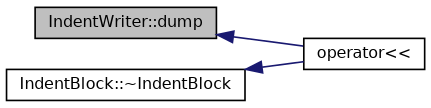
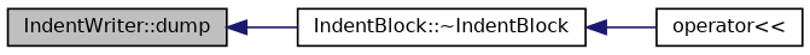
  digraph {
    rankdir=LR
    node [color=black fillcolor=white fontname=Helvetica fontsize=10 shape=record style=filled]
    edge [color=midnightblue dir=back fontname=Helvetica fontsize=10 labelfontname=Helvetica labelfontsize=10 style=solid]
    n1 [fillcolor=grey75 fontcolor=black height=0.2 label="IndentWriter::dump" width=0.4]
    n2 [height=0.2 label="operator\<\<" width=0.4]
    n3 [height=0.2 label="IndentBlock::~IndentBlock" width=0.4]
-   n1 -> n2
+   n1 -> n3
    n3 -> n2
  }
